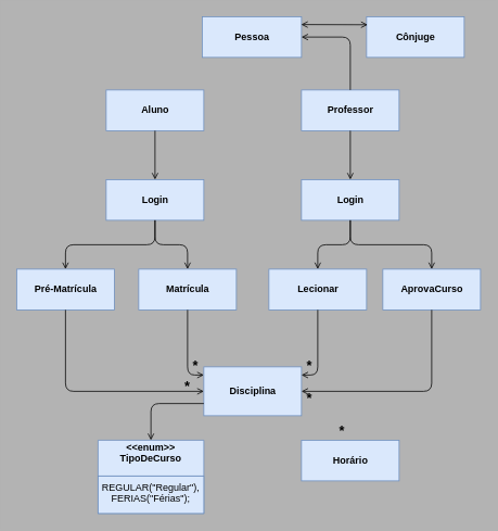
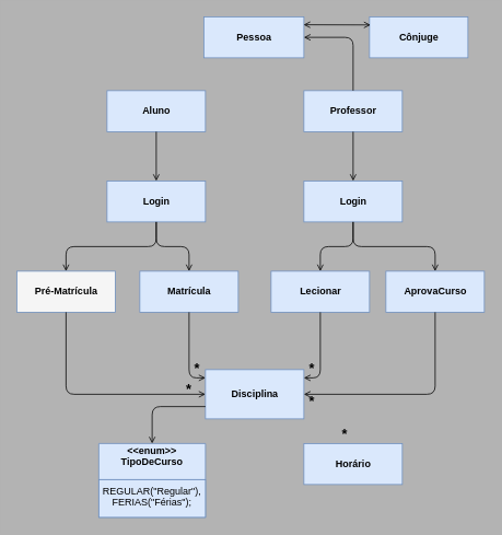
  <mxCell id="0" />
  <mxCell id="1" parent="0" />
  <mxCell id="2" value="Pessoa" style="html=1;fillColor=#dae8fc;strokeColor=#6c8ebf;fontStyle=1" parent="1" vertex="1"><mxGeometry x="248" y="20" width="122" height="50" as="geometry" /></mxCell>
  <mxCell id="3" value="Cônjuge" style="html=1;fontStyle=1;fillColor=#dae8fc;strokeColor=#6c8ebf;" parent="1" vertex="1"><mxGeometry x="450" y="20" width="120" height="50" as="geometry" /></mxCell>
  <mxCell id="4" value="Aluno&lt;br&gt;" style="html=1;fontStyle=1;fillColor=#dae8fc;strokeColor=#6c8ebf;" parent="1" vertex="1"><mxGeometry x="130" y="110" width="120" height="50" as="geometry" /></mxCell>
  <mxCell id="5" value="Professor" style="html=1;fillColor=#dae8fc;strokeColor=#6c8ebf;fontStyle=1" parent="1" vertex="1"><mxGeometry x="370" y="110" width="120" height="50" as="geometry" /></mxCell>
  <mxCell id="6" value="Disciplina" style="html=1;fontStyle=1;fillColor=#dae8fc;strokeColor=#6c8ebf;" parent="1" vertex="1"><mxGeometry x="250" y="450" width="120" height="60" as="geometry" /></mxCell>
  <mxCell id="7" value="&lt;&lt;enum&gt;&gt;&#10;TipoDeCurso&#10;" style="swimlane;fontStyle=1;childLayout=stackLayout;horizontal=1;startSize=44;fillColor=#dae8fc;horizontalStack=0;resizeParent=1;resizeParentMax=0;resizeLast=0;collapsible=1;marginBottom=0;strokeColor=#6c8ebf;" parent="1" vertex="1"><mxGeometry x="120" y="540" width="130" height="90" as="geometry" /></mxCell>
  <mxCell id="8" value="REGULAR(&quot;Regular&quot;),&#10;FERIAS(&quot;Férias&quot;);&#10;" style="text;strokeColor=#6c8ebf;fillColor=#dae8fc;align=center;verticalAlign=top;spacingLeft=4;spacingRight=4;overflow=hidden;rotatable=0;points=[[0,0.5],[1,0.5]];portConstraint=eastwest;" parent="7" vertex="1"><mxGeometry y="44" width="130" height="46" as="geometry" /></mxCell>
  <mxCell id="9" value="Horário" style="html=1;fontStyle=1;fillColor=#dae8fc;strokeColor=#6c8ebf;" parent="1" vertex="1"><mxGeometry x="370" y="540" width="120" height="50" as="geometry" /></mxCell>
  <mxCell id="10" value="Matrícula" style="html=1;fillColor=#dae8fc;strokeColor=#6c8ebf;fontStyle=1" parent="1" vertex="1"><mxGeometry x="170" y="330" width="120" height="50" as="geometry" /></mxCell>
  <mxCell id="11" value="AprovaCurso" style="html=1;fontStyle=1;fillColor=#dae8fc;strokeColor=#6c8ebf;" parent="1" vertex="1"><mxGeometry x="470" y="330" width="120" height="50" as="geometry" /></mxCell>
  <mxCell id="12" value="" style="endArrow=open;startArrow=open;html=1;endFill=0;startFill=0;exitX=0.997;exitY=0.193;exitDx=0;exitDy=0;entryX=0.011;entryY=0.198;entryDx=0;entryDy=0;exitPerimeter=0;entryPerimeter=0;" parent="1" source="2" target="3" edge="1"><mxGeometry width="50" height="50" relative="1" as="geometry"><mxPoint x="370" y="43" as="sourcePoint" /><mxPoint x="450" y="30" as="targetPoint" /></mxGeometry></mxCell>
  <mxCell id="13" value="" style="endArrow=open;html=1;entryX=1;entryY=0.5;entryDx=0;entryDy=0;exitX=0.5;exitY=0;exitDx=0;exitDy=0;edgeStyle=orthogonalEdgeStyle;endFill=0;" parent="1" source="5" target="2" edge="1"><mxGeometry width="50" height="50" relative="1" as="geometry"><mxPoint x="390" y="110" as="sourcePoint" /><mxPoint x="440" y="60" as="targetPoint" /></mxGeometry></mxCell>
  <mxCell id="14" value="" style="endArrow=open;html=1;exitX=0;exitY=0.75;exitDx=0;exitDy=0;edgeStyle=orthogonalEdgeStyle;endFill=0;entryX=0.5;entryY=0;entryDx=0;entryDy=0;" parent="1" source="6" target="7" edge="1"><mxGeometry width="50" height="50" relative="1" as="geometry"><mxPoint x="139" y="360" as="sourcePoint" /><mxPoint x="130" y="320" as="targetPoint" /></mxGeometry></mxCell>
  <mxCell id="15" value="" style="endArrow=open;html=1;exitX=0.5;exitY=1;exitDx=0;exitDy=0;endFill=0;entryX=0.5;entryY=0;entryDx=0;entryDy=0;" parent="1" source="4" target="20" edge="1"><mxGeometry width="50" height="50" relative="1" as="geometry"><mxPoint x="160" y="210" as="sourcePoint" /><mxPoint x="188" y="200" as="targetPoint" /></mxGeometry></mxCell>
  <mxCell id="16" value="" style="endArrow=open;html=1;exitX=0.5;exitY=1;exitDx=0;exitDy=0;endFill=0;entryX=0.5;entryY=0;entryDx=0;entryDy=0;" parent="1" source="5" target="21" edge="1"><mxGeometry width="50" height="50" relative="1" as="geometry"><mxPoint x="405" y="210" as="sourcePoint" /><mxPoint x="430" y="230" as="targetPoint" /></mxGeometry></mxCell>
  <mxCell id="17" value="" style="endArrow=open;html=1;exitX=0.5;exitY=1;exitDx=0;exitDy=0;edgeStyle=orthogonalEdgeStyle;endFill=0;entryX=1;entryY=0.5;entryDx=0;entryDy=0;" parent="1" source="11" target="6" edge="1"><mxGeometry width="50" height="50" relative="1" as="geometry"><mxPoint x="410" y="310" as="sourcePoint" /><mxPoint x="390" y="475" as="targetPoint" /></mxGeometry></mxCell>
  <mxCell id="18" value="*" style="text;html=1;strokeColor=none;fillColor=none;align=center;verticalAlign=middle;whiteSpace=wrap;rounded=0;fontStyle=1;fontSize=17;" parent="1" vertex="1"><mxGeometry x="400" y="520" width="40" height="20" as="geometry" /></mxCell>
  <mxCell id="19" value="*" style="text;html=1;strokeColor=none;fillColor=none;align=center;verticalAlign=middle;whiteSpace=wrap;rounded=0;fontStyle=1;fontSize=17;" parent="1" vertex="1"><mxGeometry x="220" y="440" width="40" height="20" as="geometry" /></mxCell>
  <mxCell id="20" value="Login" style="html=1;fontSize=12;fillColor=#dae8fc;strokeColor=#6c8ebf;fontStyle=1" parent="1" vertex="1"><mxGeometry x="130" y="220" width="120" height="50" as="geometry" /></mxCell>
  <mxCell id="21" value="Login" style="html=1;fontSize=12;fillColor=#dae8fc;strokeColor=#6c8ebf;fontStyle=1" parent="1" vertex="1"><mxGeometry x="370" y="220" width="120" height="50" as="geometry" /></mxCell>
  <mxCell id="22" value="Lecionar" style="html=1;fillColor=#dae8fc;strokeColor=#6c8ebf;fontStyle=1" parent="1" vertex="1"><mxGeometry x="330" y="330" width="120" height="50" as="geometry" /></mxCell>
  <mxCell id="23" value="" style="endArrow=open;html=1;endFill=0;entryX=0.5;entryY=0;entryDx=0;entryDy=0;edgeStyle=orthogonalEdgeStyle;" parent="1" source="21" target="22" edge="1"><mxGeometry width="50" height="50" relative="1" as="geometry"><mxPoint x="390" y="290" as="sourcePoint" /><mxPoint x="390" y="350" as="targetPoint" /></mxGeometry></mxCell>
  <mxCell id="24" value="" style="endArrow=open;html=1;exitX=0.5;exitY=1;exitDx=0;exitDy=0;endFill=0;entryX=0.5;entryY=0;entryDx=0;entryDy=0;edgeStyle=orthogonalEdgeStyle;" parent="1" source="21" target="11" edge="1"><mxGeometry width="50" height="50" relative="1" as="geometry"><mxPoint x="450" y="290" as="sourcePoint" /><mxPoint x="407.931" y="347.241" as="targetPoint" /></mxGeometry></mxCell>
  <mxCell id="25" value="" style="endArrow=open;html=1;fontSize=12;exitX=0.5;exitY=1;exitDx=0;exitDy=0;entryX=0.5;entryY=0;entryDx=0;entryDy=0;endFill=0;edgeStyle=orthogonalEdgeStyle;" parent="1" source="20" target="10" edge="1"><mxGeometry width="50" height="50" relative="1" as="geometry"><mxPoint x="165" y="325" as="sourcePoint" /><mxPoint x="215" y="275" as="targetPoint" /></mxGeometry></mxCell>
  <mxCell id="26" value="*" style="text;html=1;strokeColor=none;fillColor=none;align=center;verticalAlign=middle;whiteSpace=wrap;rounded=0;fontStyle=1;fontSize=17;" parent="1" vertex="1"><mxGeometry x="360" y="440" width="40" height="20" as="geometry" /></mxCell>
  <mxCell id="27" value="*" style="text;html=1;strokeColor=none;fillColor=none;align=center;verticalAlign=middle;whiteSpace=wrap;rounded=0;fontStyle=1;fontSize=17;" parent="1" vertex="1"><mxGeometry x="360" y="480" width="40" height="20" as="geometry" /></mxCell>
- <mxCell id="28" value="Pré-Matrícula" style="html=1;fillColor=#dae8fc;strokeColor=#6c8ebf;fontStyle=1" parent="1" vertex="1"><mxGeometry x="20" y="330" width="120" height="50" as="geometry" /></mxCell>
+ <mxCell id="28" value="Pré-Matrícula" style="html=1;fillColor=#f5f5f5;strokeColor=#6c8ebf;fontStyle=1;" parent="1" vertex="1"><mxGeometry x="20" y="330" width="120" height="50" as="geometry" /></mxCell>
  <mxCell id="29" value="" style="endArrow=open;html=1;fontSize=12;exitX=0.5;exitY=1;exitDx=0;exitDy=0;entryX=0.5;entryY=0;entryDx=0;entryDy=0;endFill=0;edgeStyle=orthogonalEdgeStyle;" parent="1" source="20" target="28" edge="1"><mxGeometry width="50" height="50" relative="1" as="geometry"><mxPoint x="70" y="290" as="sourcePoint" /><mxPoint x="110" y="350" as="targetPoint" /></mxGeometry></mxCell>
  <mxCell id="30" value="" style="endArrow=open;html=1;fontSize=12;entryX=0;entryY=0.5;entryDx=0;entryDy=0;exitX=0.5;exitY=1;exitDx=0;exitDy=0;edgeStyle=orthogonalEdgeStyle;endFill=0;" parent="1" source="28" target="6" edge="1"><mxGeometry width="50" height="50" relative="1" as="geometry"><mxPoint x="20" y="700" as="sourcePoint" /><mxPoint x="70" y="650" as="targetPoint" /></mxGeometry></mxCell>
  <mxCell id="31" value="" style="endArrow=open;html=1;exitX=0.5;exitY=1;exitDx=0;exitDy=0;endFill=0;entryX=0;entryY=0.167;entryDx=0;entryDy=0;edgeStyle=orthogonalEdgeStyle;entryPerimeter=0;" parent="1" source="10" target="6" edge="1"><mxGeometry width="50" height="50" relative="1" as="geometry"><mxPoint x="200" y="410" as="sourcePoint" /><mxPoint x="200" y="480" as="targetPoint" /></mxGeometry></mxCell>
  <mxCell id="32" value="*" style="text;html=1;strokeColor=none;fillColor=none;align=center;verticalAlign=middle;whiteSpace=wrap;rounded=0;fontStyle=1;fontSize=17;" parent="1" vertex="1"><mxGeometry x="210" y="465" width="40" height="20" as="geometry" /></mxCell>
  <mxCell id="33" value="" style="endArrow=open;html=1;exitX=0.5;exitY=1;exitDx=0;exitDy=0;endFill=0;entryX=1;entryY=0.167;entryDx=0;entryDy=0;edgeStyle=orthogonalEdgeStyle;entryPerimeter=0;" parent="1" source="22" target="6" edge="1"><mxGeometry width="50" height="50" relative="1" as="geometry"><mxPoint x="390" y="420" as="sourcePoint" /><mxPoint x="410" y="500" as="targetPoint" /></mxGeometry></mxCell>
